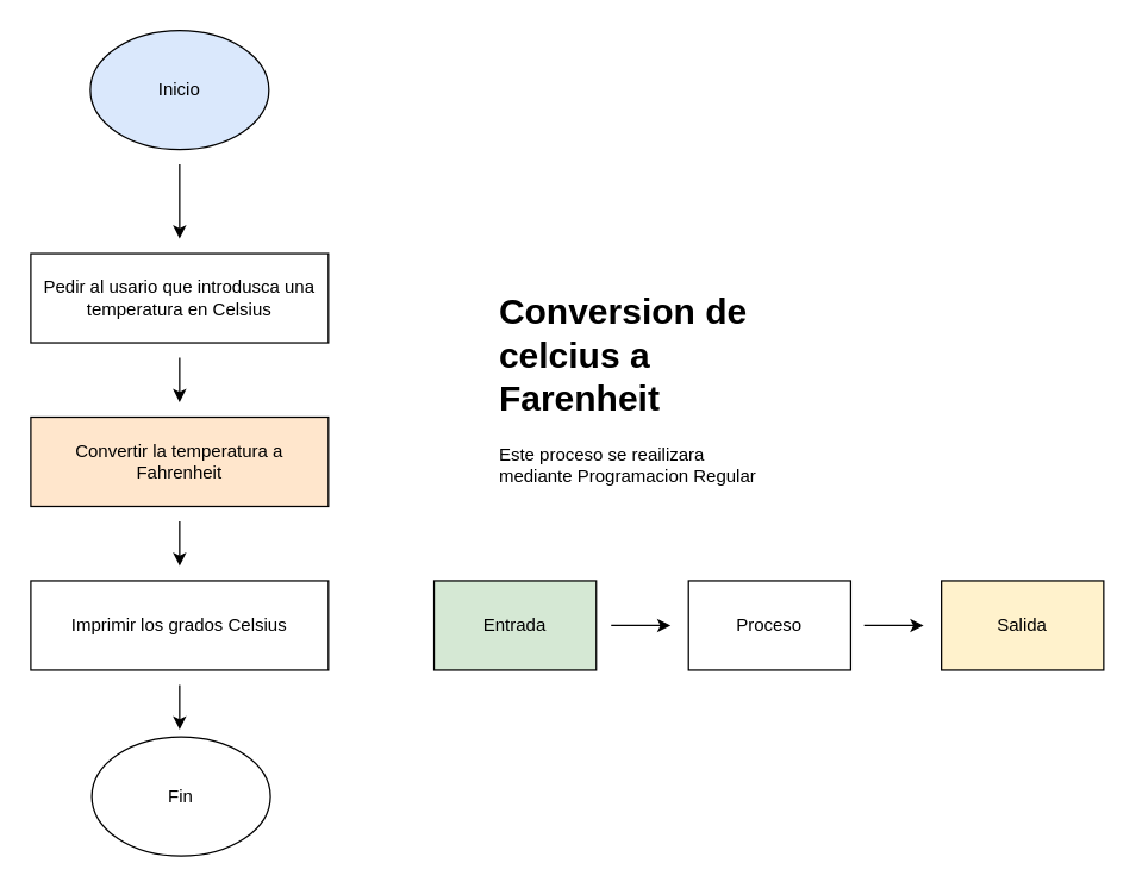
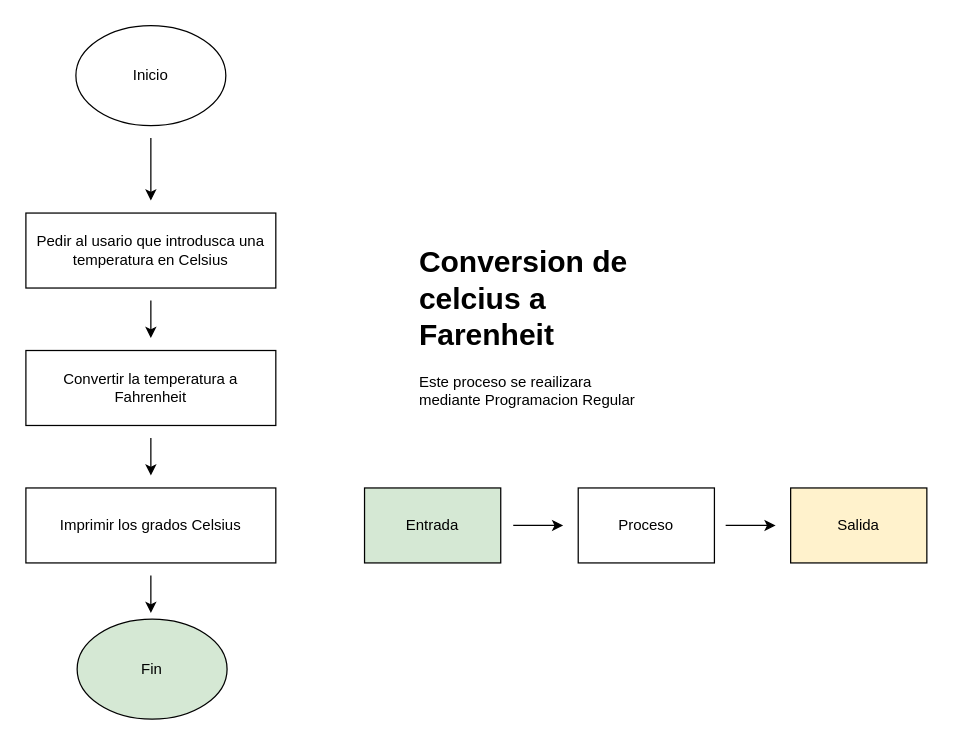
  <mxCell id="0" />
  <mxCell id="1" parent="0" />
- <mxCell id="2" value="Inicio" style="ellipse;whiteSpace=wrap;html=1;fillColor=#dae8fc;" vertex="1" parent="1"><mxGeometry x="60" y="20" width="120" height="80" as="geometry" /></mxCell>
+ <mxCell id="2" value="Inicio" style="ellipse;whiteSpace=wrap;html=1;" vertex="1" parent="1"><mxGeometry x="60" y="20" width="120" height="80" as="geometry" /></mxCell>
  <mxCell id="3" value="" style="endArrow=classic;html=1;" edge="1" parent="1"><mxGeometry width="50" height="50" relative="1" as="geometry"><mxPoint x="120" y="110" as="sourcePoint" /><mxPoint x="120" y="160" as="targetPoint" /></mxGeometry></mxCell>
  <mxCell id="4" value="Pedir al usario que introdusca una temperatura en Celsius" style="rounded=0;whiteSpace=wrap;html=1;" vertex="1" parent="1"><mxGeometry x="20" y="170" width="200" height="60" as="geometry" /></mxCell>
  <mxCell id="5" value="" style="endArrow=classic;html=1;" edge="1" parent="1"><mxGeometry width="50" height="50" relative="1" as="geometry"><mxPoint x="120" y="240" as="sourcePoint" /><mxPoint x="120" y="270" as="targetPoint" /></mxGeometry></mxCell>
- <mxCell id="6" value="Convertir la temperatura a Fahrenheit" style="rounded=0;whiteSpace=wrap;html=1;fillColor=#ffe6cc;" vertex="1" parent="1"><mxGeometry x="20" y="280" width="200" height="60" as="geometry" /></mxCell>
+ <mxCell id="6" value="Convertir la temperatura a Fahrenheit" style="rounded=0;whiteSpace=wrap;html=1;" vertex="1" parent="1"><mxGeometry x="20" y="280" width="200" height="60" as="geometry" /></mxCell>
  <mxCell id="7" value="" style="endArrow=classic;html=1;" edge="1" parent="1"><mxGeometry width="50" height="50" relative="1" as="geometry"><mxPoint x="120" y="350" as="sourcePoint" /><mxPoint x="120" y="380" as="targetPoint" /></mxGeometry></mxCell>
  <mxCell id="8" value="Imprimir los grados Celsius" style="rounded=0;whiteSpace=wrap;html=1;" vertex="1" parent="1"><mxGeometry x="20" y="390" width="200" height="60" as="geometry" /></mxCell>
  <mxCell id="9" value="" style="endArrow=classic;html=1;" edge="1" parent="1"><mxGeometry width="50" height="50" relative="1" as="geometry"><mxPoint x="120" y="460" as="sourcePoint" /><mxPoint x="120" y="490" as="targetPoint" /></mxGeometry></mxCell>
- <mxCell id="10" value="Fin" style="ellipse;whiteSpace=wrap;html=1;" vertex="1" parent="1"><mxGeometry x="61" y="495" width="120" height="80" as="geometry" /></mxCell>
+ <mxCell id="10" value="Fin" style="ellipse;whiteSpace=wrap;html=1;fillColor=#d5e8d4;" vertex="1" parent="1"><mxGeometry x="61" y="495" width="120" height="80" as="geometry" /></mxCell>
  <mxCell id="11" value="&lt;h1&gt;Conversion de celcius a Farenheit&lt;/h1&gt;&lt;div&gt;Este proceso se reailizara mediante Programacion Regular&lt;/div&gt;&lt;div&gt;&lt;br&gt;&lt;/div&gt;" style="text;html=1;strokeColor=none;fillColor=none;spacing=5;spacingTop=-20;whiteSpace=wrap;overflow=hidden;rounded=0;" vertex="1" parent="1"><mxGeometry x="330" y="190" width="190" height="150" as="geometry" /></mxCell>
  <mxCell id="12" value="Entrada" style="rounded=0;whiteSpace=wrap;html=1;fillColor=#d5e8d4;" vertex="1" parent="1"><mxGeometry x="291" y="390" width="109" height="60" as="geometry" /></mxCell>
  <mxCell id="13" value="Proceso&lt;span style=&quot;color: rgba(0, 0, 0, 0); font-family: monospace; font-size: 0px; text-align: start;&quot;&gt;%3CmxGraphModel%3E%3Croot%3E%3CmxCell%20id%3D%220%22%2F%3E%3CmxCell%20id%3D%221%22%20parent%3D%220%22%2F%3E%3CmxCell%20id%3D%222%22%20value%3D%22Entrada%22%20style%3D%22rounded%3D0%3BwhiteSpace%3Dwrap%3Bhtml%3D1%3B%22%20vertex%3D%221%22%20parent%3D%221%22%3E%3CmxGeometry%20x%3D%22341%22%20y%3D%22500%22%20width%3D%22109%22%20height%3D%2260%22%20as%3D%22geometry%22%2F%3E%3C%2FmxCell%3E%3C%2Froot%3E%3C%2FmxGraphModel%3E&lt;/span&gt;" style="rounded=0;whiteSpace=wrap;html=1;" vertex="1" parent="1"><mxGeometry x="462" y="390" width="109" height="60" as="geometry" /></mxCell>
  <mxCell id="14" value="Salida" style="rounded=0;whiteSpace=wrap;html=1;fillColor=#fff2cc;" vertex="1" parent="1"><mxGeometry x="632" y="390" width="109" height="60" as="geometry" /></mxCell>
  <mxCell id="15" value="" style="endArrow=classic;html=1;" edge="1" parent="1"><mxGeometry width="50" height="50" relative="1" as="geometry"><mxPoint x="410" y="420" as="sourcePoint" /><mxPoint x="450" y="420" as="targetPoint" /></mxGeometry></mxCell>
  <mxCell id="16" value="" style="endArrow=classic;html=1;" edge="1" parent="1"><mxGeometry width="50" height="50" relative="1" as="geometry"><mxPoint x="580" y="420" as="sourcePoint" /><mxPoint x="620" y="420" as="targetPoint" /></mxGeometry></mxCell>
